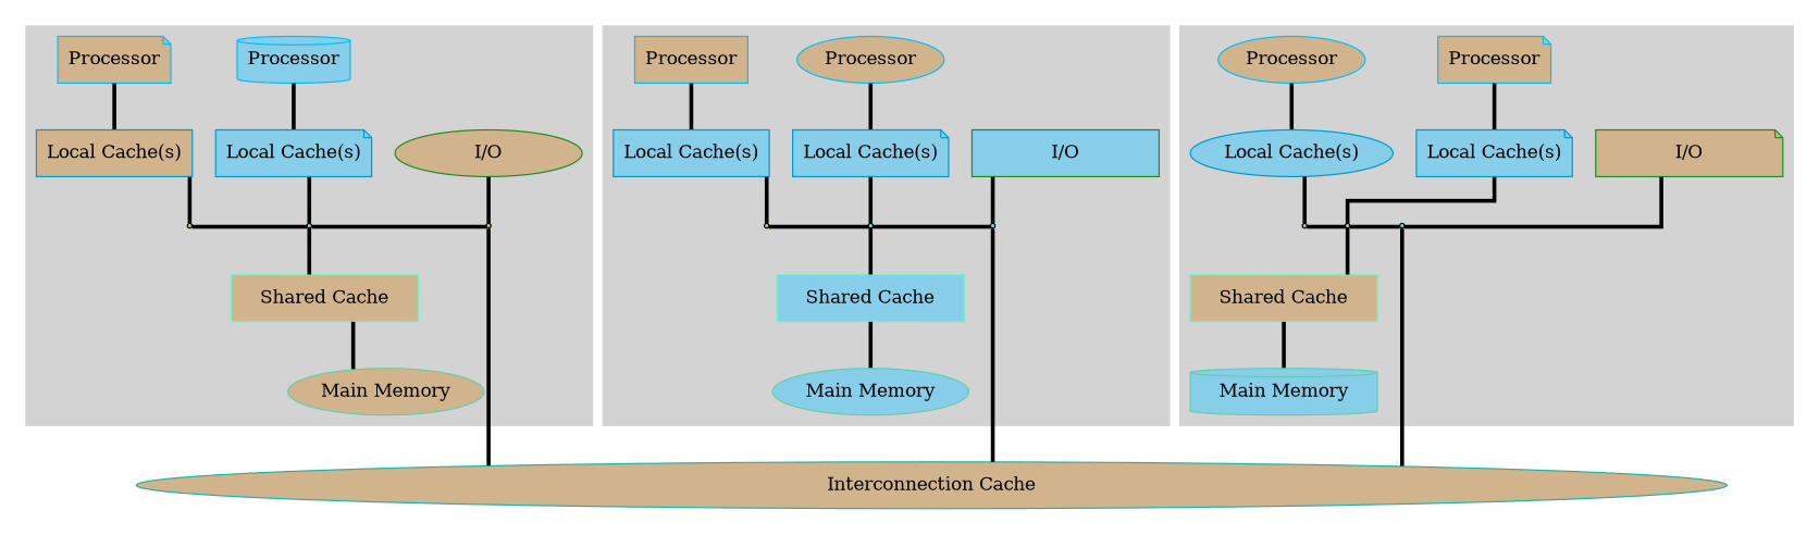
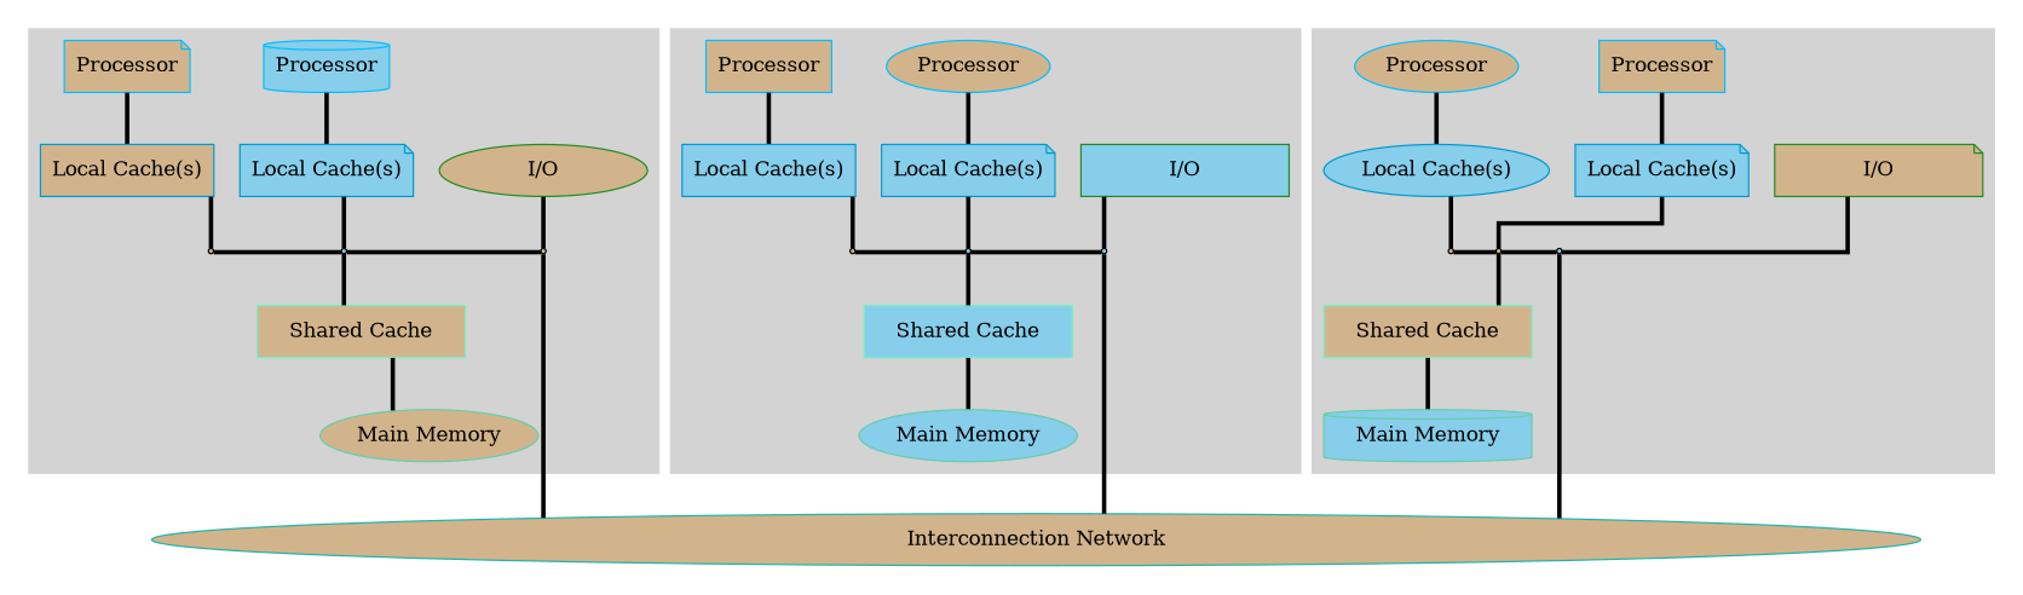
  strict digraph {
    compound=true
    splines=ortho
    node [shape=point style=filled fillcolor=tan]
    edge [arrowhead=none penwidth=3.0]
    sbus0
    sbus1
    sbus2 [fillcolor=skyblue]
    n4 [color=deepskyblue label=Processor shape=ellipse]
    n5 [color=deepskyblue3 label="Local Cache(s)" shape=ellipse fillcolor=skyblue]
    n6 [color=deepskyblue label=Processor shape=note]
    n7 [color=deepskyblue3 label="Local Cache(s)" shape=note fillcolor=skyblue]
    n8 [color=aquamarine2 label="Shared Cache" shape=box width=2]
    n9 [color=aquamarine3 label="Main Memory" shape=cylinder width=2 fillcolor=skyblue]
    n10 [color=forestgreen label="I/O" shape=note width=2]
    sbus3
    sbus4 [fillcolor=skyblue]
    sbus5 [fillcolor=skyblue]
    n14 [color=deepskyblue label=Processor shape=box]
    n15 [color=deepskyblue3 label="Local Cache(s)" shape=box fillcolor=skyblue]
    n16 [color=deepskyblue label=Processor shape=ellipse]
    n17 [color=deepskyblue3 label="Local Cache(s)" shape=note fillcolor=skyblue]
    n18 [color=aquamarine2 label="Shared Cache" shape=box width=2 fillcolor=skyblue]
    n19 [color=aquamarine3 label="Main Memory" shape=ellipse width=2 fillcolor=skyblue]
    n20 [color=forestgreen label="I/O" shape=box width=2 fillcolor=skyblue]
    sbus6
    sbus7 [fillcolor=skyblue]
    sbus8
    n24 [color=deepskyblue label=Processor shape=note]
    n25 [color=deepskyblue3 label="Local Cache(s)" shape=box]
    n26 [color=deepskyblue label=Processor shape=cylinder fillcolor=skyblue]
    n27 [color=deepskyblue3 label="Local Cache(s)" shape=note fillcolor=skyblue]
    n28 [color=aquamarine2 label="Shared Cache" shape=box width=2]
    n29 [color=aquamarine3 label="Main Memory" shape=ellipse width=2]
    n30 [color=forestgreen label="I/O" shape=ellipse width=2]
-   n31 [color=lightseagreen label="Interconnection Cache" shape=ellipse width=17]
+   n31 [color=lightseagreen label="Interconnection Network" shape=ellipse width=17]
    subgraph cluster_1 {
      color=white
      style=filled
      n31
      subgraph cluster_2 {
        color=lightgrey
        style=filled
        n4
        n5
        n6
        n7
        n8
        n9
        n10
        subgraph sub_3 {
          color=lightgrey
          rank=same
          style=filled
          sbus0
          sbus1
          sbus2
        }
      }
      subgraph cluster_4 {
        color=lightgrey
        style=filled
        n14
        n15
        n16
        n17
        n18
        n19
        n20
        subgraph sub_5 {
          color=lightgrey
          rank=same
          style=filled
          sbus3
          sbus4
          sbus5
        }
      }
      subgraph cluster_6 {
        color=lightgrey
        style=filled
        n24
        n25
        n26
        n27
        n28
        n29
        n30
        subgraph sub_7 {
          color=lightgrey
          rank=same
          style=filled
          sbus6
          sbus7
          sbus8
        }
      }
    }
    sbus0 -> sbus1
    sbus1 -> sbus2
    sbus1 -> n8
    sbus2 -> n31
    n4 -> n5
    n5 -> sbus0
    n6 -> n7
    n7 -> sbus1
    n8 -> n9
    n9 -> n31 [style=invis arrowhead=""]
    n10 -> sbus2
    sbus3 -> sbus4
    sbus4 -> sbus5
    sbus4 -> n18
    sbus5 -> n31
    n14 -> n15
    n15 -> sbus3
    n16 -> n17
    n17 -> sbus4
    n18 -> n19
    n19 -> n31 [style=invis arrowhead=""]
    n20 -> sbus5
    sbus6 -> sbus7
    sbus7 -> sbus8
    sbus7 -> n28
    sbus8 -> n31
    n24 -> n25
    n25 -> sbus6
    n26 -> n27
    n27 -> sbus7
    n28 -> n29
    n29 -> n31 [style=invis arrowhead=""]
    n30 -> sbus8
  }
